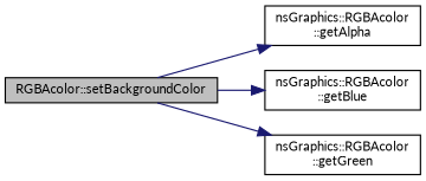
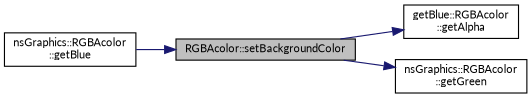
  digraph {
    fontname=Lato
    rankdir=LR
    node [color=black fillcolor=white fontname=Lato fontsize=10 shape=record style=filled]
    edge [color=midnightblue fontname=Lato fontsize=10 labelfontname=Helvetica labelfontsize=10 style=solid]
    n1 [fillcolor=grey75 fontcolor=black height=0.2 label="RGBAcolor::setBackgroundColor" width=0.4]
-   n2 [height=0.2 label="nsGraphics::RGBAcolor\l::getAlpha" width=0.4]
+   n2 [height=0.2 label="getBlue::RGBAcolor\l::getAlpha" width=0.4]
    n3 [height=0.2 label="nsGraphics::RGBAcolor\l::getBlue" width=0.4]
    n4 [height=0.2 label="nsGraphics::RGBAcolor\l::getGreen" width=0.4]
    n1 -> n2
-   n1 -> n3
+   n3 -> n1
    n1 -> n4
  }
